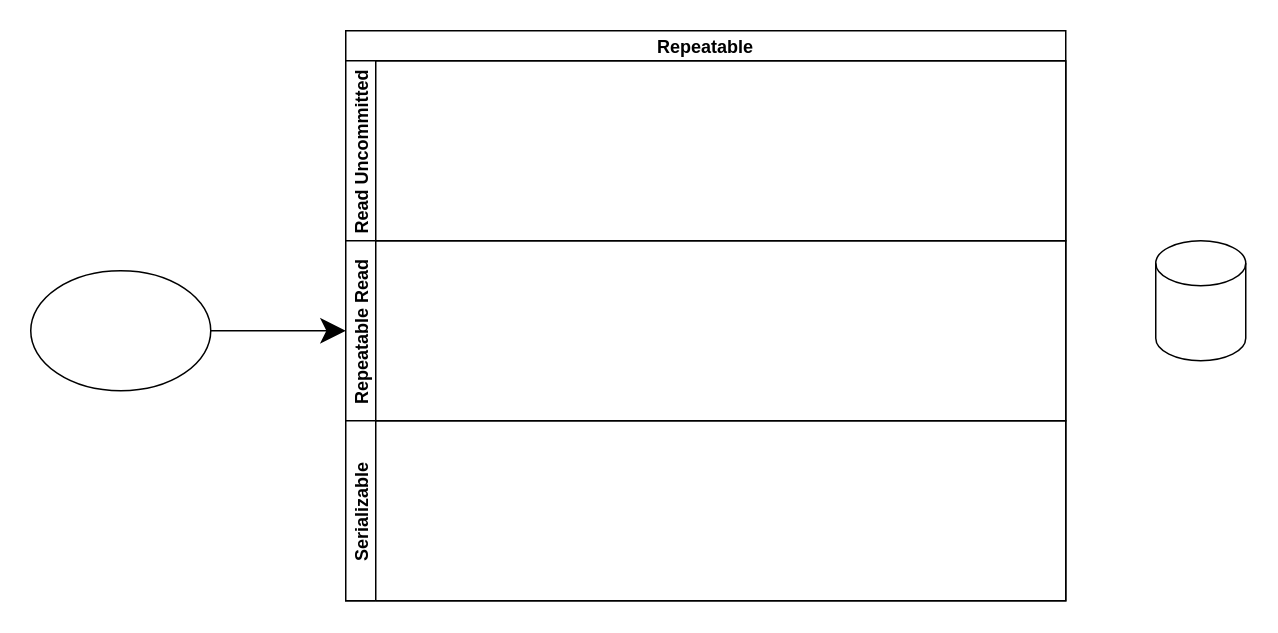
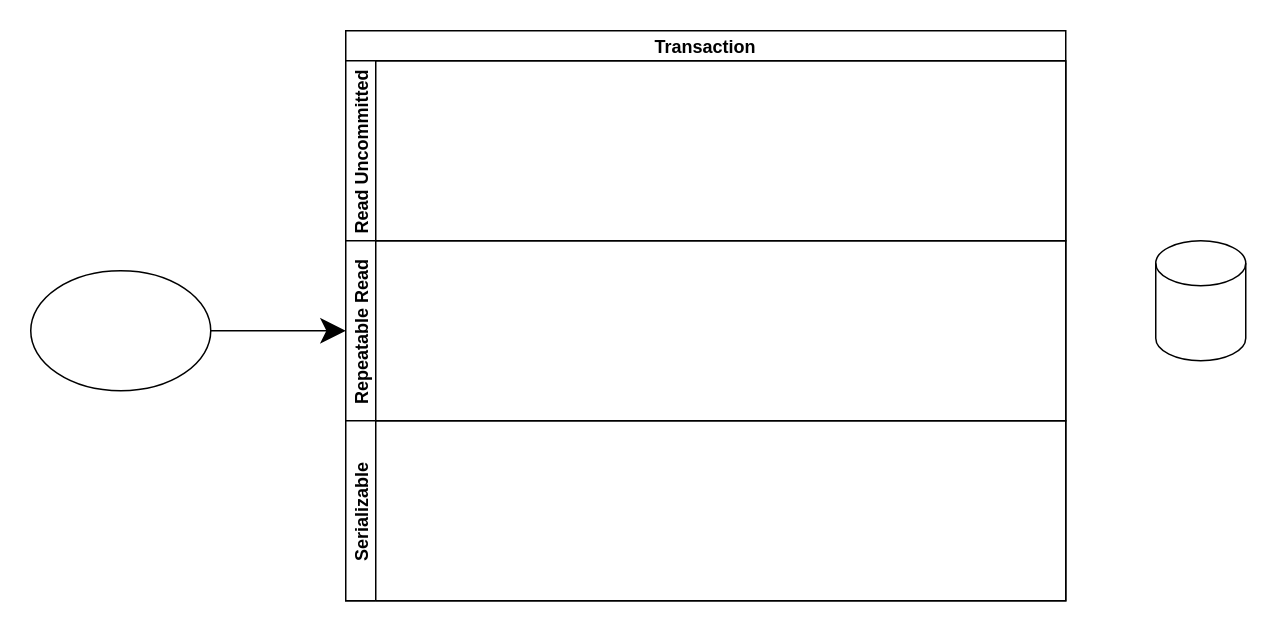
  <mxCell id="0" />
  <mxCell id="1" parent="0" />
- <mxCell id="2" value="Repeatable" style="swimlane;childLayout=stackLayout;resizeParent=1;resizeParentMax=0;horizontal=1;startSize=20;horizontalStack=0;hachureGap=4;pointerEvents=0;" vertex="1" parent="1"><mxGeometry x="230" y="20" width="480" height="380" as="geometry" /></mxCell>
+ <mxCell id="2" value="Transaction" style="swimlane;childLayout=stackLayout;resizeParent=1;resizeParentMax=0;horizontal=1;startSize=20;horizontalStack=0;hachureGap=4;pointerEvents=0;" vertex="1" parent="1"><mxGeometry x="230" y="20" width="480" height="380" as="geometry" /></mxCell>
  <mxCell id="3" value="Read Uncommitted" style="swimlane;startSize=20;horizontal=0;" vertex="1" parent="2"><mxGeometry y="20" width="480" height="120" as="geometry" /></mxCell>
  <mxCell id="4" value="Repeatable Read" style="swimlane;startSize=20;horizontal=0;" vertex="1" parent="2"><mxGeometry y="140" width="480" height="120" as="geometry" /></mxCell>
  <mxCell id="5" value="Serializable" style="swimlane;startSize=20;horizontal=0;" vertex="1" parent="2"><mxGeometry y="260" width="480" height="120" as="geometry" /></mxCell>
  <mxCell id="6" value="" style="ellipse;whiteSpace=wrap;html=1;hachureGap=4;pointerEvents=0;" vertex="1" parent="1"><mxGeometry x="20" y="180" width="120" height="80" as="geometry" /></mxCell>
  <mxCell id="7" value="" style="endArrow=classic;html=1;startSize=14;endSize=14;sourcePerimeterSpacing=8;targetPerimeterSpacing=8;exitX=1;exitY=0.5;exitDx=0;exitDy=0;entryX=0;entryY=0.5;entryDx=0;entryDy=0;" edge="1" parent="1" source="6" target="4"><mxGeometry width="50" height="50" relative="1" as="geometry"><mxPoint x="250" y="230" as="sourcePoint" /><mxPoint x="300" y="180" as="targetPoint" /></mxGeometry></mxCell>
  <mxCell id="8" value="" style="shape=cylinder3;whiteSpace=wrap;html=1;boundedLbl=1;backgroundOutline=1;size=15;hachureGap=4;pointerEvents=0;" vertex="1" parent="1"><mxGeometry x="770" y="160" width="60" height="80" as="geometry" /></mxCell>
